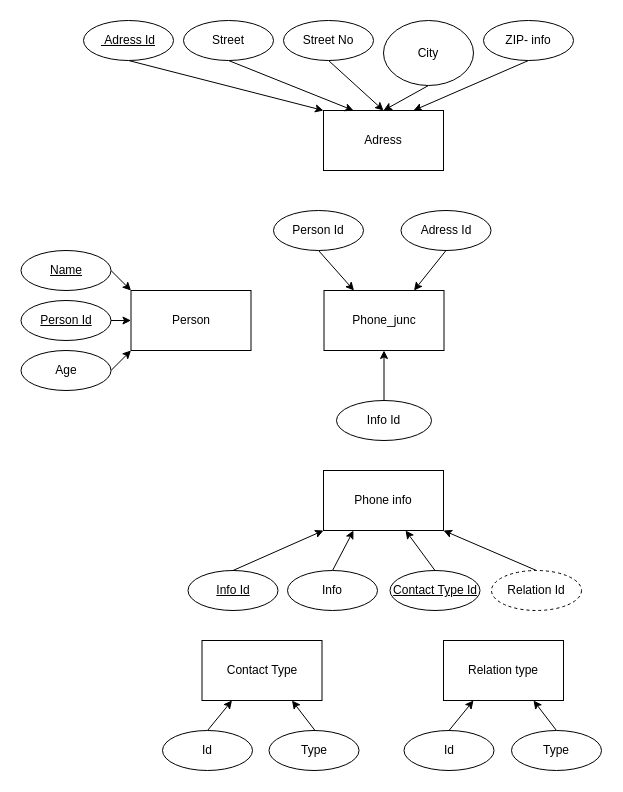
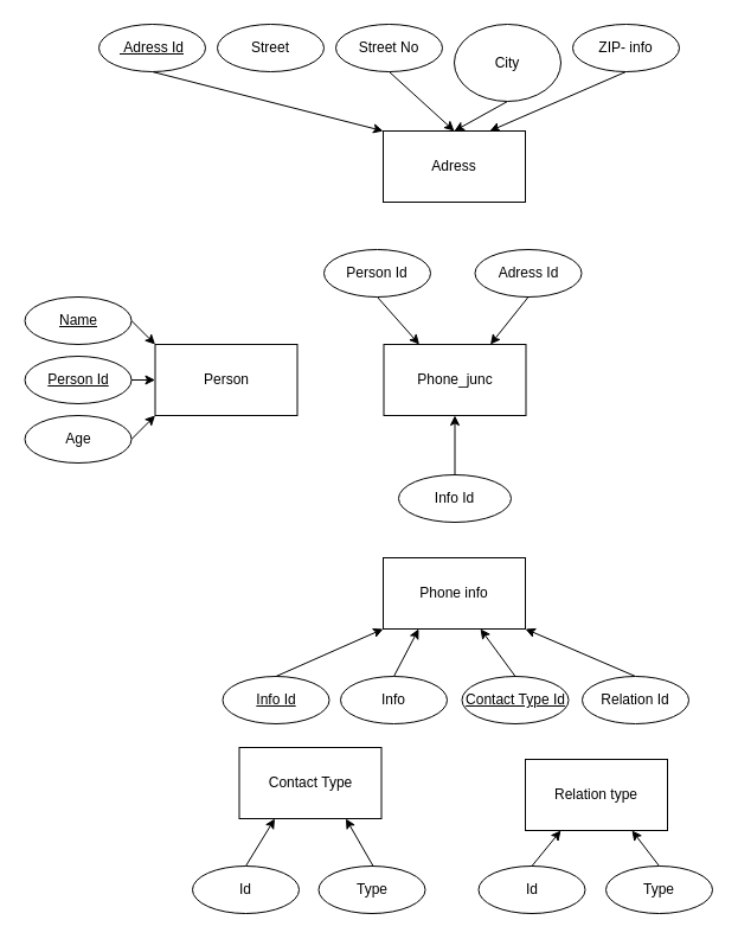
  <mxCell id="0" />
  <mxCell id="1" parent="0" />
  <mxCell id="2" value="Person" style="rounded=0;whiteSpace=wrap;html=1;" parent="1" vertex="1"><mxGeometry x="130.5" y="290" width="120" height="60" as="geometry" /></mxCell>
  <mxCell id="3" style="edgeStyle=none;html=1;exitX=1;exitY=0.5;exitDx=0;exitDy=0;entryX=0;entryY=0;entryDx=0;entryDy=0;" parent="1" source="4" target="2" edge="1"><mxGeometry relative="1" as="geometry"><mxPoint x="196.929" y="160" as="targetPoint" /></mxGeometry></mxCell>
  <mxCell id="4" value="&lt;u&gt;Name&lt;/u&gt;" style="ellipse;whiteSpace=wrap;html=1;" parent="1" vertex="1"><mxGeometry x="20.5" y="250" width="90" height="40" as="geometry" /></mxCell>
  <mxCell id="5" style="edgeStyle=none;html=1;exitX=1;exitY=0.5;exitDx=0;exitDy=0;entryX=0;entryY=0.5;entryDx=0;entryDy=0;" parent="1" source="6" target="2" edge="1"><mxGeometry relative="1" as="geometry"><mxPoint x="175.5" y="164.8" as="targetPoint" /></mxGeometry></mxCell>
  <mxCell id="6" value="&lt;u&gt;Person Id&lt;/u&gt;" style="ellipse;whiteSpace=wrap;html=1;" parent="1" vertex="1"><mxGeometry x="20.5" y="300" width="90" height="40" as="geometry" /></mxCell>
  <mxCell id="7" style="edgeStyle=none;html=1;exitX=1;exitY=0.5;exitDx=0;exitDy=0;entryX=0;entryY=1;entryDx=0;entryDy=0;" edge="1" parent="1" source="19" target="2"><mxGeometry relative="1" as="geometry"><mxPoint x="175.5" y="105" as="sourcePoint" /><mxPoint x="231.214" y="160" as="targetPoint" /></mxGeometry></mxCell>
  <mxCell id="8" value="Adress" style="rounded=0;whiteSpace=wrap;html=1;" vertex="1" parent="1"><mxGeometry x="323" y="110" width="120" height="60" as="geometry" /></mxCell>
- <mxCell id="9" style="edgeStyle=none;html=1;exitX=0.5;exitY=1;exitDx=0;exitDy=0;entryX=0.25;entryY=0;entryDx=0;entryDy=0;" edge="1" parent="1" source="10" target="8"><mxGeometry relative="1" as="geometry" /></mxCell>
  <mxCell id="10" value="Street" style="ellipse;whiteSpace=wrap;html=1;" vertex="1" parent="1"><mxGeometry x="183" y="20" width="90" height="40" as="geometry" /></mxCell>
  <mxCell id="11" style="edgeStyle=none;html=1;exitX=0.5;exitY=1;exitDx=0;exitDy=0;entryX=0.5;entryY=0;entryDx=0;entryDy=0;" edge="1" parent="1" source="12" target="8"><mxGeometry relative="1" as="geometry" /></mxCell>
  <mxCell id="12" value="Street No" style="ellipse;whiteSpace=wrap;html=1;" vertex="1" parent="1"><mxGeometry x="283" y="20" width="90" height="40" as="geometry" /></mxCell>
  <mxCell id="13" style="edgeStyle=none;html=1;exitX=0.5;exitY=1;exitDx=0;exitDy=0;" edge="1" parent="1" source="14"><mxGeometry relative="1" as="geometry"><mxPoint x="383" y="110" as="targetPoint" /></mxGeometry></mxCell>
  <mxCell id="14" value="City" style="ellipse;whiteSpace=wrap;html=1;" vertex="1" parent="1"><mxGeometry x="383" y="20" width="90" height="65" as="geometry" /></mxCell>
  <mxCell id="15" style="edgeStyle=none;html=1;exitX=0.5;exitY=1;exitDx=0;exitDy=0;entryX=0.75;entryY=0;entryDx=0;entryDy=0;" edge="1" parent="1" source="16" target="8"><mxGeometry relative="1" as="geometry" /></mxCell>
  <mxCell id="16" value="ZIP- info" style="ellipse;whiteSpace=wrap;html=1;" vertex="1" parent="1"><mxGeometry x="483" y="20" width="90" height="40" as="geometry" /></mxCell>
  <mxCell id="17" style="edgeStyle=none;html=1;exitX=0.5;exitY=1;exitDx=0;exitDy=0;entryX=0;entryY=0;entryDx=0;entryDy=0;" edge="1" parent="1" source="18" target="8"><mxGeometry relative="1" as="geometry" /></mxCell>
  <mxCell id="18" value="&lt;u&gt;&amp;nbsp;Adress Id&lt;/u&gt;" style="ellipse;whiteSpace=wrap;html=1;" vertex="1" parent="1"><mxGeometry x="83" y="20" width="90" height="40" as="geometry" /></mxCell>
  <mxCell id="19" value="Age" style="ellipse;whiteSpace=wrap;html=1;" vertex="1" parent="1"><mxGeometry x="20.5" y="350" width="90" height="40" as="geometry" /></mxCell>
  <mxCell id="20" style="edgeStyle=none;html=1;exitX=0.5;exitY=1;exitDx=0;exitDy=0;entryX=0.75;entryY=0;entryDx=0;entryDy=0;" edge="1" parent="1" source="21" target="22"><mxGeometry relative="1" as="geometry" /></mxCell>
  <mxCell id="21" value="Adress Id" style="ellipse;whiteSpace=wrap;html=1;" vertex="1" parent="1"><mxGeometry x="400.5" y="210" width="90" height="40" as="geometry" /></mxCell>
  <mxCell id="22" value="Phone_junc" style="rounded=0;whiteSpace=wrap;html=1;" vertex="1" parent="1"><mxGeometry x="323.5" y="290" width="120" height="60" as="geometry" /></mxCell>
  <mxCell id="23" style="edgeStyle=none;html=1;exitX=0.5;exitY=0;exitDx=0;exitDy=0;entryX=0.5;entryY=1;entryDx=0;entryDy=0;" edge="1" parent="1" source="24" target="22"><mxGeometry relative="1" as="geometry" /></mxCell>
  <mxCell id="24" value="Info Id" style="ellipse;whiteSpace=wrap;html=1;" vertex="1" parent="1"><mxGeometry x="336" y="400" width="95" height="40" as="geometry" /></mxCell>
  <mxCell id="25" style="edgeStyle=none;html=1;exitX=0.5;exitY=1;exitDx=0;exitDy=0;entryX=0.25;entryY=0;entryDx=0;entryDy=0;" edge="1" parent="1" source="36" target="22"><mxGeometry relative="1" as="geometry"><mxPoint x="315.5" y="260" as="sourcePoint" /></mxGeometry></mxCell>
  <mxCell id="26" value="Relation type" style="rounded=0;whiteSpace=wrap;html=1;" vertex="1" parent="1"><mxGeometry x="443" y="640" width="120" height="60" as="geometry" /></mxCell>
  <mxCell id="27" style="edgeStyle=none;html=1;entryX=0.25;entryY=1;entryDx=0;entryDy=0;exitX=0.5;exitY=0;exitDx=0;exitDy=0;" edge="1" parent="1" source="28" target="26"><mxGeometry relative="1" as="geometry" /></mxCell>
  <mxCell id="28" value="Id" style="ellipse;whiteSpace=wrap;html=1;" vertex="1" parent="1"><mxGeometry x="403.5" y="730" width="90" height="40" as="geometry" /></mxCell>
  <mxCell id="29" value="" style="edgeStyle=none;html=1;entryX=0.75;entryY=1;entryDx=0;entryDy=0;exitX=0.5;exitY=0;exitDx=0;exitDy=0;" edge="1" parent="1" source="30" target="26"><mxGeometry relative="1" as="geometry" /></mxCell>
  <mxCell id="30" value="Type" style="ellipse;whiteSpace=wrap;html=1;" vertex="1" parent="1"><mxGeometry x="511" y="730" width="90" height="40" as="geometry" /></mxCell>
  <mxCell id="31" value="Phone info" style="rounded=0;whiteSpace=wrap;html=1;" vertex="1" parent="1"><mxGeometry x="323" y="470" width="120" height="60" as="geometry" /></mxCell>
  <mxCell id="32" style="edgeStyle=none;html=1;exitX=0.5;exitY=0;exitDx=0;exitDy=0;entryX=0.25;entryY=1;entryDx=0;entryDy=0;" edge="1" parent="1" source="38" target="31"><mxGeometry relative="1" as="geometry"><mxPoint x="370.5" y="570" as="sourcePoint" /></mxGeometry></mxCell>
  <mxCell id="33" style="edgeStyle=none;html=1;exitX=0.5;exitY=0;exitDx=0;exitDy=0;entryX=0;entryY=1;entryDx=0;entryDy=0;" edge="1" parent="1" source="37" target="31"><mxGeometry relative="1" as="geometry"><mxPoint x="270.5" y="575" as="sourcePoint" /></mxGeometry></mxCell>
  <mxCell id="34" style="edgeStyle=none;html=1;exitX=0.5;exitY=0;exitDx=0;exitDy=0;" edge="1" parent="1" source="39" target="31"><mxGeometry width="50" height="50" relative="1" as="geometry"><mxPoint x="475.5" y="575" as="sourcePoint" /><mxPoint x="475.5" y="690" as="targetPoint" /></mxGeometry></mxCell>
  <mxCell id="35" style="edgeStyle=none;html=1;entryX=1;entryY=1;entryDx=0;entryDy=0;exitX=0.5;exitY=0;exitDx=0;exitDy=0;" edge="1" parent="1" source="40" target="31"><mxGeometry relative="1" as="geometry"><mxPoint x="475.5" y="500" as="sourcePoint" /></mxGeometry></mxCell>
  <mxCell id="36" value="Person Id" style="ellipse;whiteSpace=wrap;html=1;" vertex="1" parent="1"><mxGeometry x="273" y="210" width="90" height="40" as="geometry" /></mxCell>
  <mxCell id="37" value="&lt;u&gt;Info Id&lt;/u&gt;" style="ellipse;whiteSpace=wrap;html=1;" vertex="1" parent="1"><mxGeometry x="187.5" y="570" width="90" height="40" as="geometry" /></mxCell>
  <mxCell id="38" value="Info" style="ellipse;whiteSpace=wrap;html=1;" vertex="1" parent="1"><mxGeometry x="287" y="570" width="90" height="40" as="geometry" /></mxCell>
  <mxCell id="39" value="&lt;u&gt;Contact Type Id&lt;/u&gt;" style="ellipse;whiteSpace=wrap;html=1;" vertex="1" parent="1"><mxGeometry x="389.5" y="570" width="90" height="40" as="geometry" /></mxCell>
- <mxCell id="40" value="&lt;span style=&quot;font-family: &amp;#34;helvetica&amp;#34;&quot;&gt;Relation Id&lt;/span&gt;" style="ellipse;whiteSpace=wrap;html=1;dashed=1;" vertex="1" parent="1"><mxGeometry x="491" y="570" width="90" height="40" as="geometry" /></mxCell>
- <mxCell id="41" value="Contact Type" style="rounded=0;whiteSpace=wrap;html=1;" vertex="1" parent="1"><mxGeometry x="201.5" y="640" width="120" height="60" as="geometry" /></mxCell>
+ <mxCell id="40" value="&lt;span style=&quot;font-family: &amp;#34;helvetica&amp;#34;&quot;&gt;Relation Id&lt;/span&gt;" style="ellipse;whiteSpace=wrap;html=1;" vertex="1" parent="1"><mxGeometry x="491" y="570" width="90" height="40" as="geometry" /></mxCell>
+ <mxCell id="41" value="Contact Type" style="rounded=0;whiteSpace=wrap;html=1;" vertex="1" parent="1"><mxGeometry x="201.5" y="630" width="120" height="60" as="geometry" /></mxCell>
  <mxCell id="42" style="edgeStyle=none;html=1;entryX=0.25;entryY=1;entryDx=0;entryDy=0;exitX=0.5;exitY=0;exitDx=0;exitDy=0;" edge="1" parent="1" source="43" target="41"><mxGeometry relative="1" as="geometry" /></mxCell>
  <mxCell id="43" value="Id" style="ellipse;whiteSpace=wrap;html=1;" vertex="1" parent="1"><mxGeometry x="162" y="730" width="90" height="40" as="geometry" /></mxCell>
  <mxCell id="44" value="" style="edgeStyle=none;html=1;entryX=0.75;entryY=1;entryDx=0;entryDy=0;exitX=0.5;exitY=0;exitDx=0;exitDy=0;" edge="1" parent="1" target="41"><mxGeometry relative="1" as="geometry"><mxPoint x="314.5" y="730" as="sourcePoint" /></mxGeometry></mxCell>
  <mxCell id="45" value="Type" style="ellipse;whiteSpace=wrap;html=1;" vertex="1" parent="1"><mxGeometry x="268.5" y="730" width="90" height="40" as="geometry" /></mxCell>
